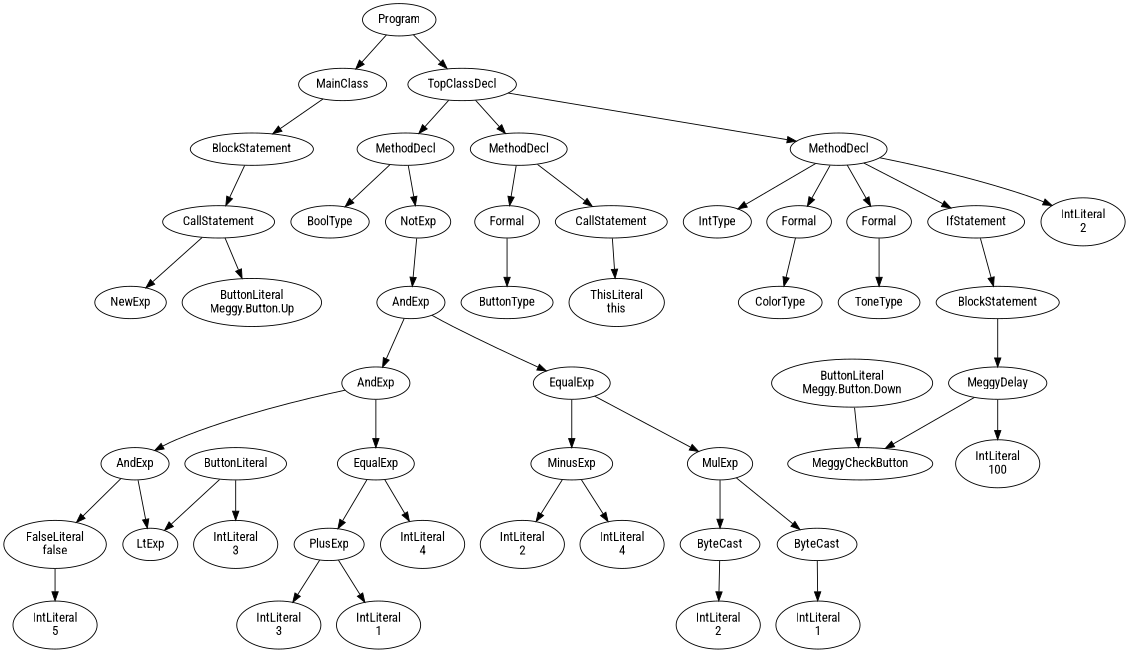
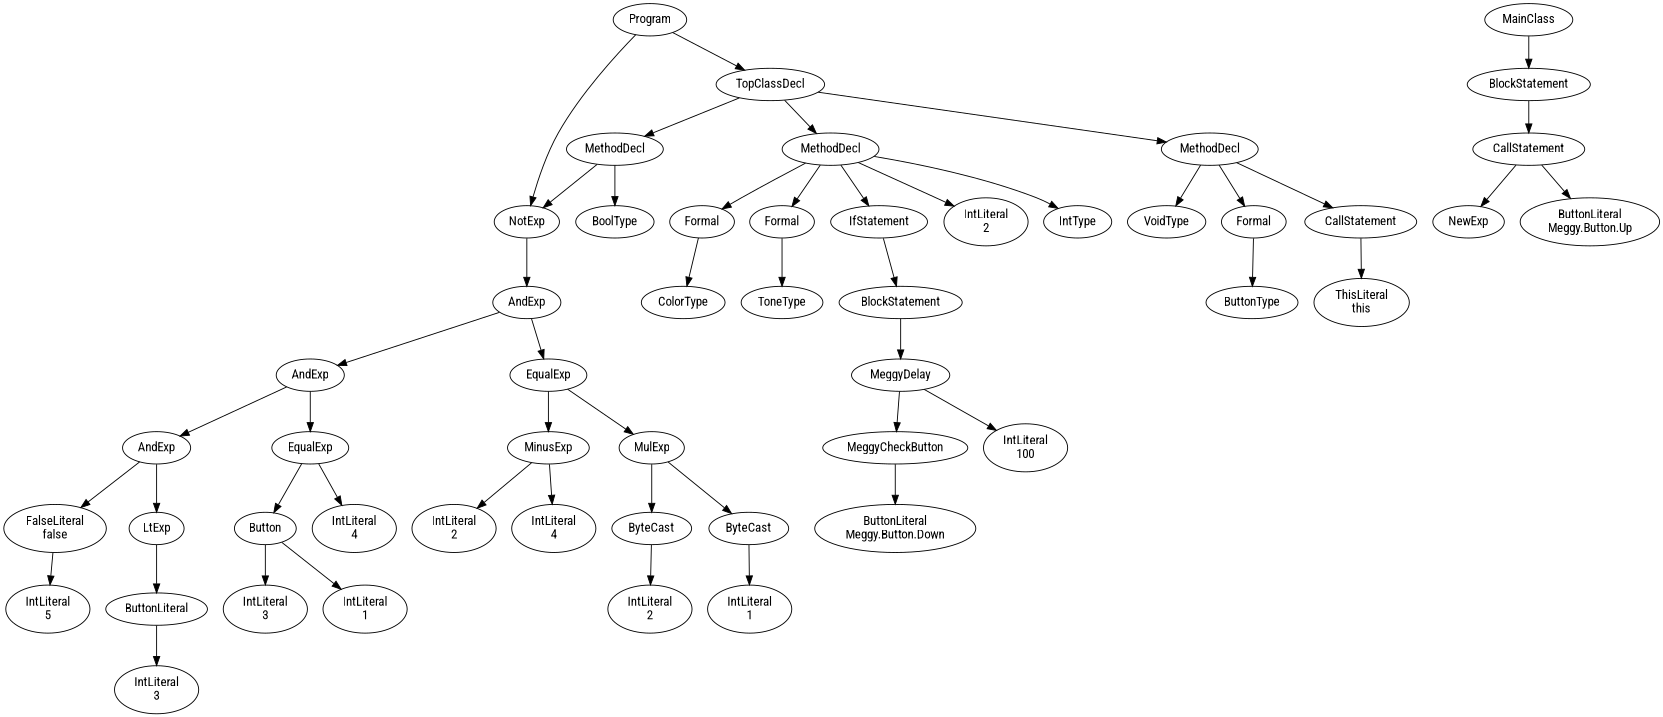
  digraph {
    fontname="Roboto Condensed"
    node [fontname="Roboto Condensed"]
    edge [fontname="Roboto Condensed"]
    n1 [label=Program]
    n2 [label=MainClass]
    n3 [label=TopClassDecl]
    n4 [label=BlockStatement]
    n5 [label=MethodDecl]
    n6 [label=MethodDecl]
    n7 [label=MethodDecl]
    n8 [label=CallStatement]
    n9 [label=NewExp]
    n10 [label="ButtonLiteral\nMeggy.Button.Up"]
    n11 [label=BoolType]
    n12 [label=NotExp]
+   n13 [label=VoidType]
    n14 [label=Formal]
    n15 [label=CallStatement]
    n16 [label=IntType]
    n17 [label=Formal]
    n18 [label=Formal]
    n19 [label=IfStatement]
    n20 [label="IntLiteral\n2"]
    n21 [label=AndExp]
    n22 [label=AndExp]
    n23 [label=EqualExp]
    n24 [label=AndExp]
    n25 [label=EqualExp]
    n26 [label=MinusExp]
    n27 [label=MulExp]
    n28 [label="FalseLiteral\nfalse"]
    n29 [label=LtExp]
-   n30 [label=PlusExp]
+   n30 [label=Button]
    n31 [label="IntLiteral\n4"]
    n32 [label="IntLiteral\n5"]
    n33 [label=ButtonLiteral]
    n34 [label="IntLiteral\n3"]
    n35 [label="IntLiteral\n3"]
    n36 [label="IntLiteral\n1"]
    n37 [label="IntLiteral\n2"]
    n38 [label="IntLiteral\n4"]
    n39 [label=ByteCast]
    n40 [label=ByteCast]
    n41 [label="IntLiteral\n2"]
    n42 [label="IntLiteral\n1"]
    n43 [label=ButtonType]
    n44 [label="ThisLiteral\nthis"]
    n45 [label=ColorType]
    n46 [label=ToneType]
    n47 [label=BlockStatement]
    n48 [label=MeggyCheckButton]
    n49 [label="ButtonLiteral\nMeggy.Button.Down"]
    n50 [label=MeggyDelay]
    n51 [label="IntLiteral\n100"]
-   n1 -> n2
+   n1 -> n12
    n1 -> n3
    n2 -> n4
    n3 -> n5
    n3 -> n6
    n3 -> n7
    n4 -> n8
    n5 -> n11
    n5 -> n12
+   n6 -> n13
    n6 -> n14
    n6 -> n15
    n7 -> n16
    n7 -> n17
    n7 -> n18
    n7 -> n19
    n7 -> n20
    n8 -> n9
    n8 -> n10
    n12 -> n21
    n14 -> n43
    n15 -> n44
    n17 -> n45
    n18 -> n46
    n19 -> n47
    n21 -> n22
    n21 -> n23
    n22 -> n24
    n22 -> n25
    n23 -> n26
    n23 -> n27
    n24 -> n28
    n24 -> n29
    n25 -> n30
    n25 -> n31
    n26 -> n37
    n26 -> n38
    n27 -> n39
    n27 -> n40
    n28 -> n32
-   n33 -> n29
+   n29 -> n33
    n30 -> n35
    n30 -> n36
    n33 -> n34
    n39 -> n41
    n40 -> n42
    n47 -> n50
-   n49 -> n48
+   n48 -> n49
    n50 -> n48
    n50 -> n51
  }
